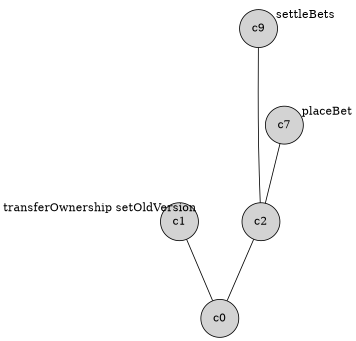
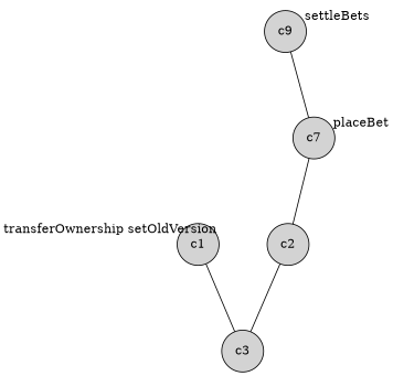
  digraph {
    node [shape=circle style=filled]
    edge [color=transparent dir=none labeldistance=1.5 minlen=2]
    c1 [width=.25]
-   c0 [width=.25]
+   c0 [width=.25 label=c3]
    c2 [width=.25]
    n4 [label=c9 width=.25]
    n5 [label=c7 width=.25]
    c1 -> c1 [labelangle=270]
    c1 -> c1 [labelangle=90 taillabel="transferOwnership setOldVersion"]
    c1 -> c0 [color=""]
    c2 -> c0 [color=""]
    c2 -> c2 [labelangle=270]
-   n4 -> c2 [color=""]
+   n4 -> n5 [color=""]
    n4 -> n4 [labelangle=270]
    n4 -> n4 [labelangle=90 taillabel=settleBets]
    n5 -> c2 [color=""]
    n5 -> n5 [labelangle=270]
    n5 -> n5 [labelangle=90 taillabel=placeBet]
  }
